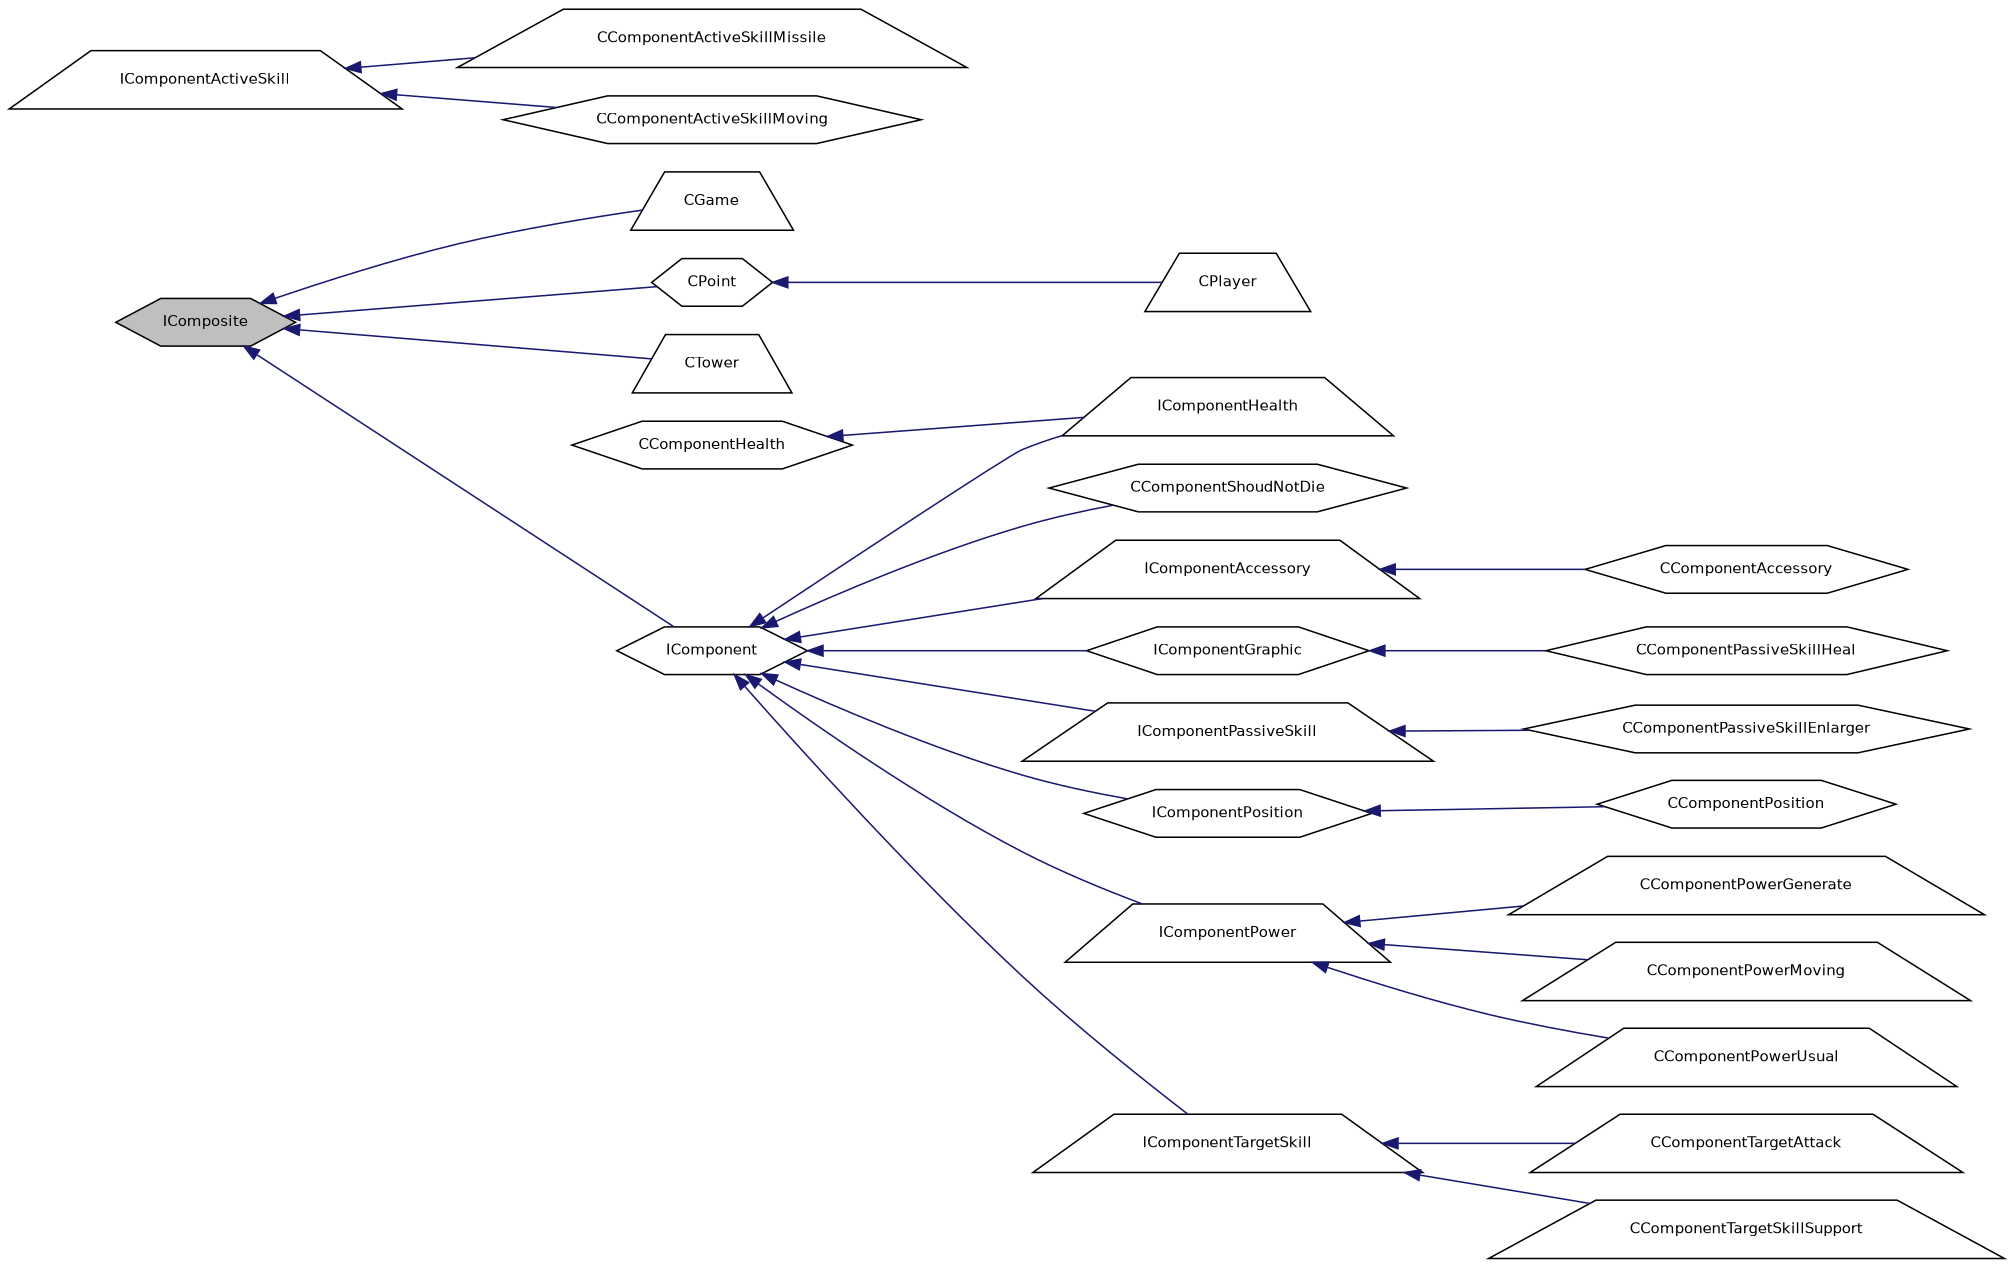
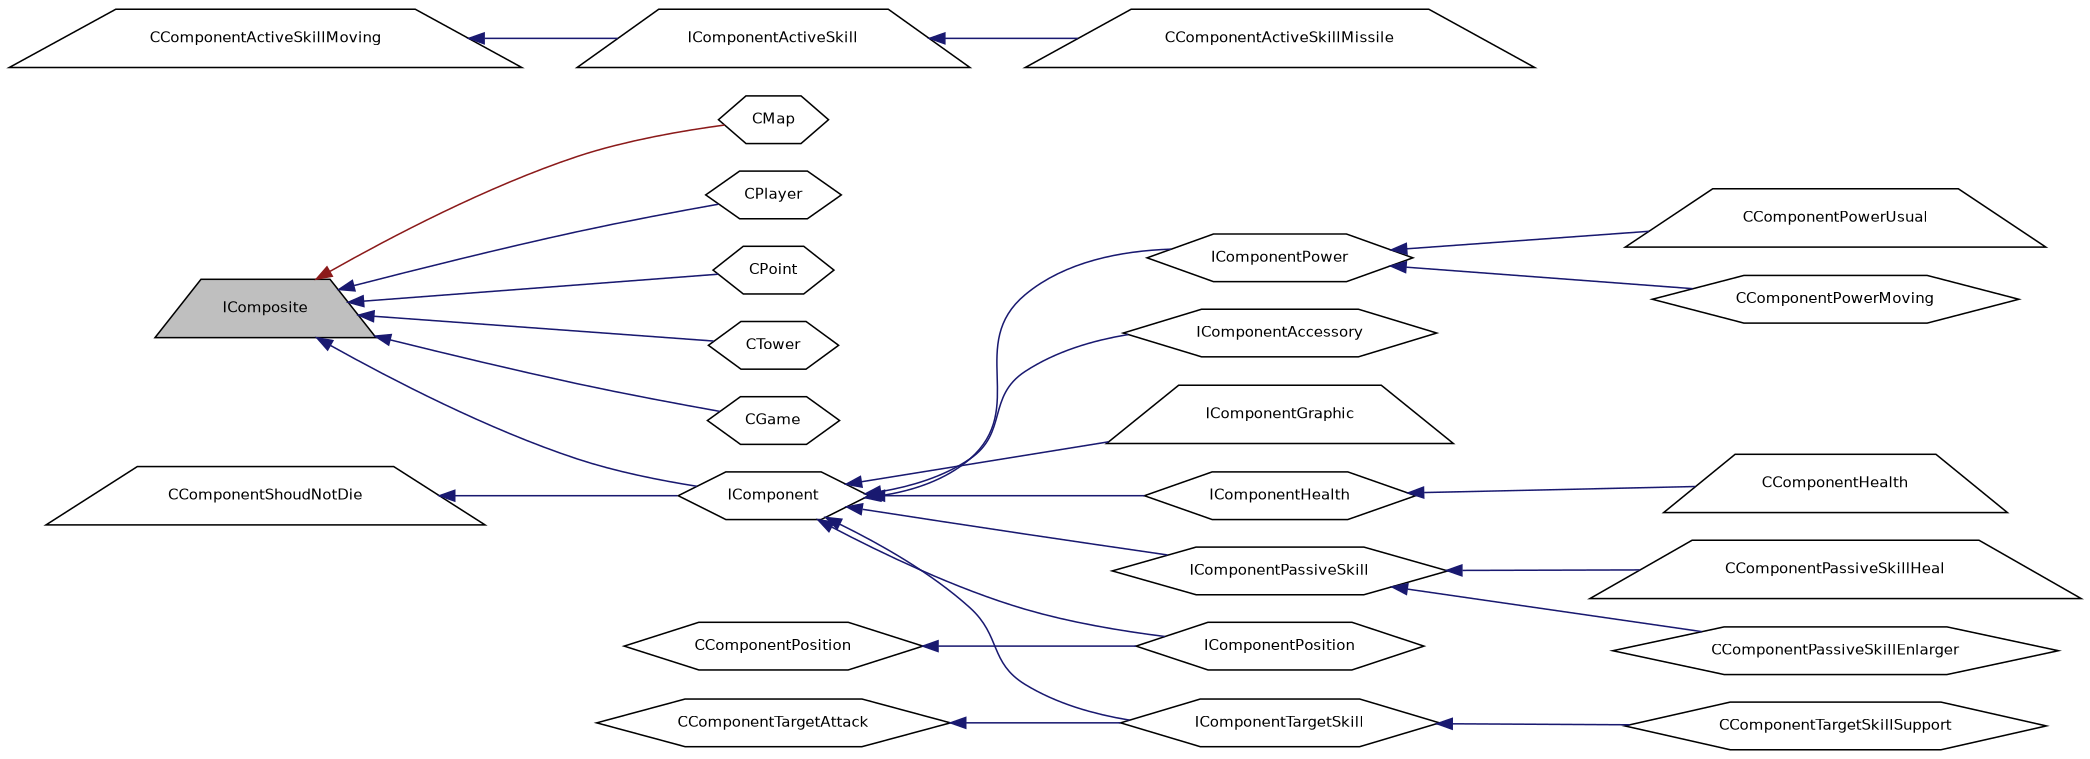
  digraph {
    rankdir=LR
    node [color=black fillcolor=white fontname=Helvetica fontsize=10 shape=hexagon style=filled]
    edge [color=midnightblue dir=back fontname=Helvetica fontsize=10 labelfontname=Helvetica labelfontsize=10 style=solid]
-   n1 [fillcolor=grey75 fontcolor=black height=0.2 label=IComposite width=0.4]
-   n2 [height=0.2 label=CGame shape=trapezium width=0.4]
-   n4 [height=0.2 label=CPlayer shape=trapezium width=0.4]
+   n1 [fillcolor=grey75 fontcolor=black height=0.2 label=IComposite shape=trapezium width=0.4]
+   n2 [height=0.2 label=CGame width=0.4]
+   n3 [height=0.2 label=CMap width=0.4]
+   n4 [height=0.2 label=CPlayer width=0.4]
    n5 [height=0.2 label=CPoint width=0.4]
-   n6 [height=0.2 label=CTower shape=trapezium width=0.4]
+   n6 [height=0.2 label=CTower width=0.4]
    n7 [height=0.2 label=IComponent width=0.4]
-   n8 [height=0.2 label=CComponentShoudNotDie width=0.4]
-   n9 [height=0.2 label=IComponentAccessory shape=trapezium width=0.4]
-   n10 [height=0.2 label=IComponentGraphic width=0.4]
-   n11 [height=0.2 label=IComponentHealth shape=trapezium width=0.4]
-   n12 [height=0.2 label=IComponentPassiveSkill shape=trapezium width=0.4]
+   n8 [height=0.2 label=CComponentShoudNotDie shape=trapezium width=0.4]
+   n9 [height=0.2 label=IComponentAccessory width=0.4]
+   n10 [height=0.2 label=IComponentGraphic shape=trapezium width=0.4]
+   n11 [height=0.2 label=IComponentHealth width=0.4]
+   n12 [height=0.2 label=IComponentPassiveSkill width=0.4]
    n13 [height=0.2 label=IComponentPosition width=0.4]
-   n14 [height=0.2 label=IComponentPower shape=trapezium width=0.4]
-   n15 [height=0.2 label=IComponentTargetSkill shape=trapezium width=0.4]
-   n16 [height=0.2 label=CComponentAccessory width=0.4]
+   n14 [height=0.2 label=IComponentPower width=0.4]
+   n15 [height=0.2 label=IComponentTargetSkill width=0.4]
    n17 [height=0.2 label=IComponentActiveSkill shape=trapezium width=0.4]
    n18 [height=0.2 label=CComponentActiveSkillMissile shape=trapezium width=0.4]
-   n19 [height=0.2 label=CComponentActiveSkillMoving width=0.4]
-   n20 [height=0.2 label=CComponentHealth width=0.4]
+   n19 [height=0.2 label=CComponentActiveSkillMoving shape=trapezium width=0.4]
+   n20 [height=0.2 label=CComponentHealth shape=trapezium width=0.4]
    n21 [height=0.2 label=CComponentPassiveSkillEnlarger width=0.4]
-   n22 [height=0.2 label=CComponentPassiveSkillHeal width=0.4]
+   n22 [height=0.2 label=CComponentPassiveSkillHeal shape=trapezium width=0.4]
    n23 [height=0.2 label=CComponentPosition width=0.4]
-   n24 [height=0.2 label=CComponentPowerGenerate shape=trapezium width=0.4]
-   n25 [height=0.2 label=CComponentPowerMoving shape=trapezium width=0.4]
+   n25 [height=0.2 label=CComponentPowerMoving width=0.4]
    n26 [height=0.2 label=CComponentPowerUsual shape=trapezium width=0.4]
-   n27 [height=0.2 label=CComponentTargetAttack shape=trapezium width=0.4]
-   n28 [height=0.2 label=CComponentTargetSkillSupport shape=trapezium width=0.4]
+   n27 [height=0.2 label=CComponentTargetAttack width=0.4]
+   n28 [height=0.2 label=CComponentTargetSkillSupport width=0.4]
    n1 -> n2
-   n5 -> n4
+   n1 -> n3 [color=firebrick4]
+   n1 -> n4
    n1 -> n5
    n1 -> n6
    n1 -> n7
-   n7 -> n8
+   n8 -> n7
    n7 -> n9
    n7 -> n10
    n7 -> n11
    n7 -> n12
    n7 -> n13
    n7 -> n14
    n7 -> n15
-   n9 -> n16
-   n20 -> n11
+   n11 -> n20
    n12 -> n21
-   n10 -> n22
-   n13 -> n23
-   n14 -> n24
+   n12 -> n22
+   n23 -> n13
    n14 -> n25
    n14 -> n26
-   n15 -> n27
+   n27 -> n15
    n15 -> n28
    n17 -> n18
-   n17 -> n19
+   n19 -> n17
  }
